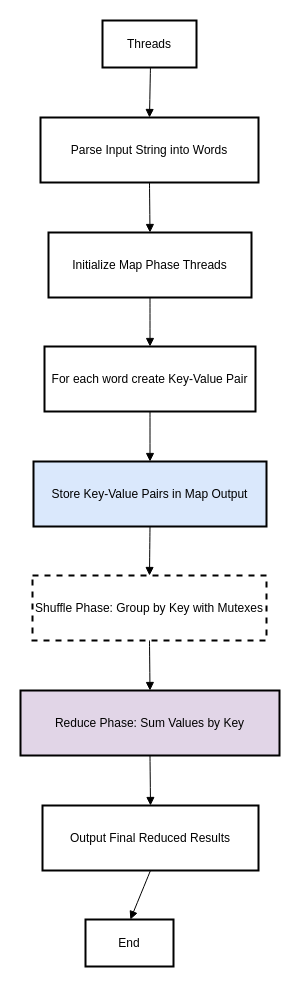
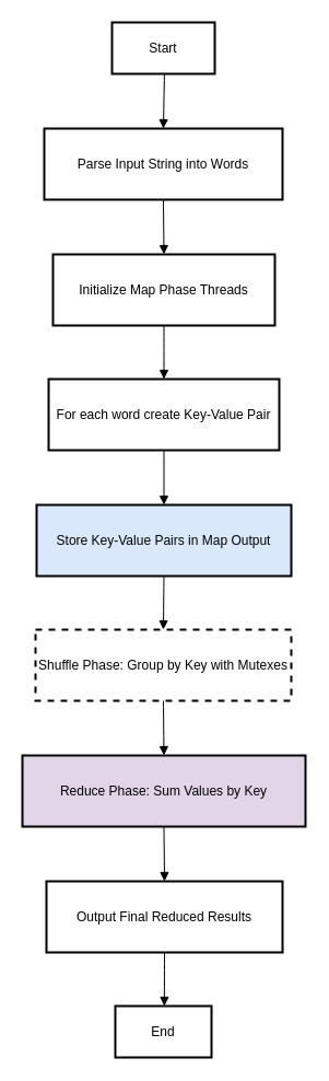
  <mxCell id="0" />
  <mxCell id="1" parent="0" />
- <mxCell id="2" value="Threads" style="whiteSpace=wrap;strokeWidth=2;" vertex="1" parent="1"><mxGeometry x="102" y="20" width="94" height="47" as="geometry" /></mxCell>
+ <mxCell id="2" value="Start" style="whiteSpace=wrap;strokeWidth=2;" vertex="1" parent="1"><mxGeometry x="102" y="20" width="94" height="47" as="geometry" /></mxCell>
  <mxCell id="3" value="Parse Input String into Words" style="whiteSpace=wrap;strokeWidth=2;" vertex="1" parent="1"><mxGeometry x="40" y="117" width="218" height="65" as="geometry" /></mxCell>
  <mxCell id="4" value="Initialize Map Phase Threads" style="whiteSpace=wrap;strokeWidth=2;" vertex="1" parent="1"><mxGeometry x="48" y="232" width="203" height="65" as="geometry" /></mxCell>
  <mxCell id="5" value="For each word create Key-Value Pair" style="whiteSpace=wrap;strokeWidth=2;" vertex="1" parent="1"><mxGeometry x="44" y="346" width="211" height="65" as="geometry" /></mxCell>
  <mxCell id="6" value="Store Key-Value Pairs in Map Output" style="whiteSpace=wrap;strokeWidth=2;fillColor=#dae8fc;" vertex="1" parent="1"><mxGeometry x="33" y="461" width="233" height="65" as="geometry" /></mxCell>
  <mxCell id="7" value="Shuffle Phase: Group by Key with Mutexes" style="whiteSpace=wrap;strokeWidth=2;dashed=1;" vertex="1" parent="1"><mxGeometry x="32" y="575" width="234" height="65" as="geometry" /></mxCell>
  <mxCell id="8" value="Reduce Phase: Sum Values by Key" style="whiteSpace=wrap;strokeWidth=2;fillColor=#e1d5e7;" vertex="1" parent="1"><mxGeometry x="20" y="690" width="259" height="65" as="geometry" /></mxCell>
  <mxCell id="9" value="Output Final Reduced Results" style="whiteSpace=wrap;strokeWidth=2;" vertex="1" parent="1"><mxGeometry x="42" y="805" width="216" height="65" as="geometry" /></mxCell>
- <mxCell id="10" value="End" style="whiteSpace=wrap;strokeWidth=2;" vertex="1" parent="1"><mxGeometry x="85" y="919" width="88" height="47" as="geometry" /></mxCell>
+ <mxCell id="10" value="End" style="whiteSpace=wrap;strokeWidth=2;" vertex="1" parent="1"><mxGeometry x="105" y="919" width="88" height="47" as="geometry" /></mxCell>
  <mxCell id="11" value="" style="curved=1;startArrow=none;endArrow=block;exitX=0.51;exitY=1;entryX=0.5;entryY=0;rounded=0;" edge="1" parent="1" source="2" target="3"><mxGeometry relative="1" as="geometry"><Array as="points" /></mxGeometry></mxCell>
  <mxCell id="12" value="" style="curved=1;startArrow=none;endArrow=block;exitX=0.5;exitY=0.99;entryX=0.5;entryY=-0.01;rounded=0;" edge="1" parent="1" source="3" target="4"><mxGeometry relative="1" as="geometry"><Array as="points" /></mxGeometry></mxCell>
  <mxCell id="13" value="" style="curved=1;startArrow=none;endArrow=block;exitX=0.5;exitY=0.99;entryX=0.5;entryY=0;rounded=0;" edge="1" parent="1" source="4" target="5"><mxGeometry relative="1" as="geometry"><Array as="points" /></mxGeometry></mxCell>
  <mxCell id="14" value="" style="curved=1;startArrow=none;endArrow=block;exitX=0.5;exitY=1;entryX=0.5;entryY=0;rounded=0;" edge="1" parent="1" source="5" target="6"><mxGeometry relative="1" as="geometry"><Array as="points" /></mxGeometry></mxCell>
  <mxCell id="15" value="" style="curved=1;startArrow=none;endArrow=block;exitX=0.5;exitY=0.99;entryX=0.5;entryY=0.01;rounded=0;" edge="1" parent="1" source="6" target="7"><mxGeometry relative="1" as="geometry"><Array as="points" /></mxGeometry></mxCell>
  <mxCell id="16" value="" style="curved=1;startArrow=none;endArrow=block;exitX=0.5;exitY=1;entryX=0.5;entryY=0;rounded=0;" edge="1" parent="1" source="7" target="8"><mxGeometry relative="1" as="geometry"><Array as="points" /></mxGeometry></mxCell>
  <mxCell id="17" value="" style="curved=1;startArrow=none;endArrow=block;exitX=0.5;exitY=0.99;entryX=0.5;entryY=-0.01;rounded=0;" edge="1" parent="1" source="8" target="9"><mxGeometry relative="1" as="geometry"><Array as="points" /></mxGeometry></mxCell>
  <mxCell id="18" value="" style="curved=1;startArrow=none;endArrow=block;exitX=0.5;exitY=0.99;entryX=0.51;entryY=0;rounded=0;" edge="1" parent="1" source="9" target="10"><mxGeometry relative="1" as="geometry"><Array as="points" /></mxGeometry></mxCell>
